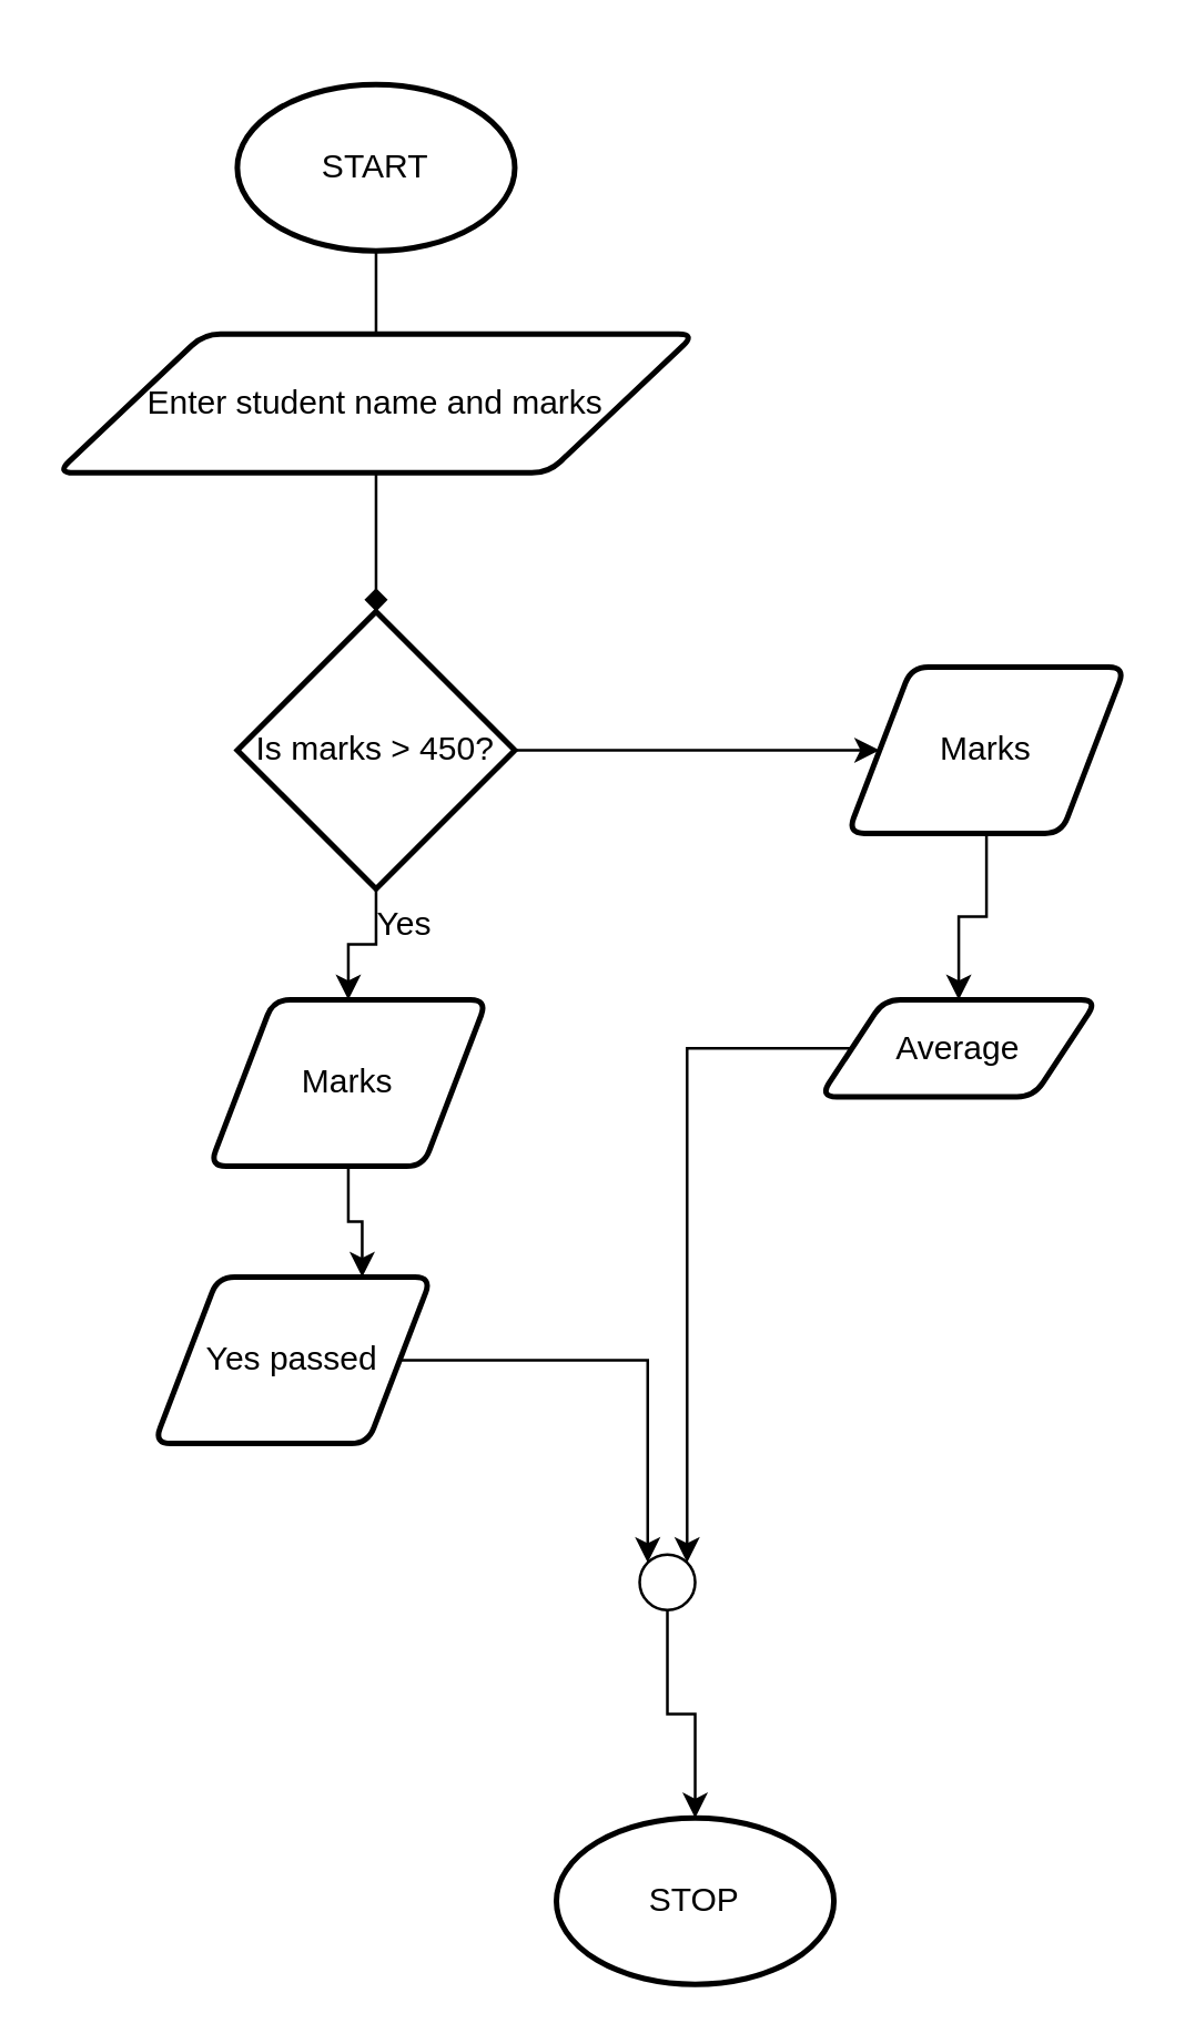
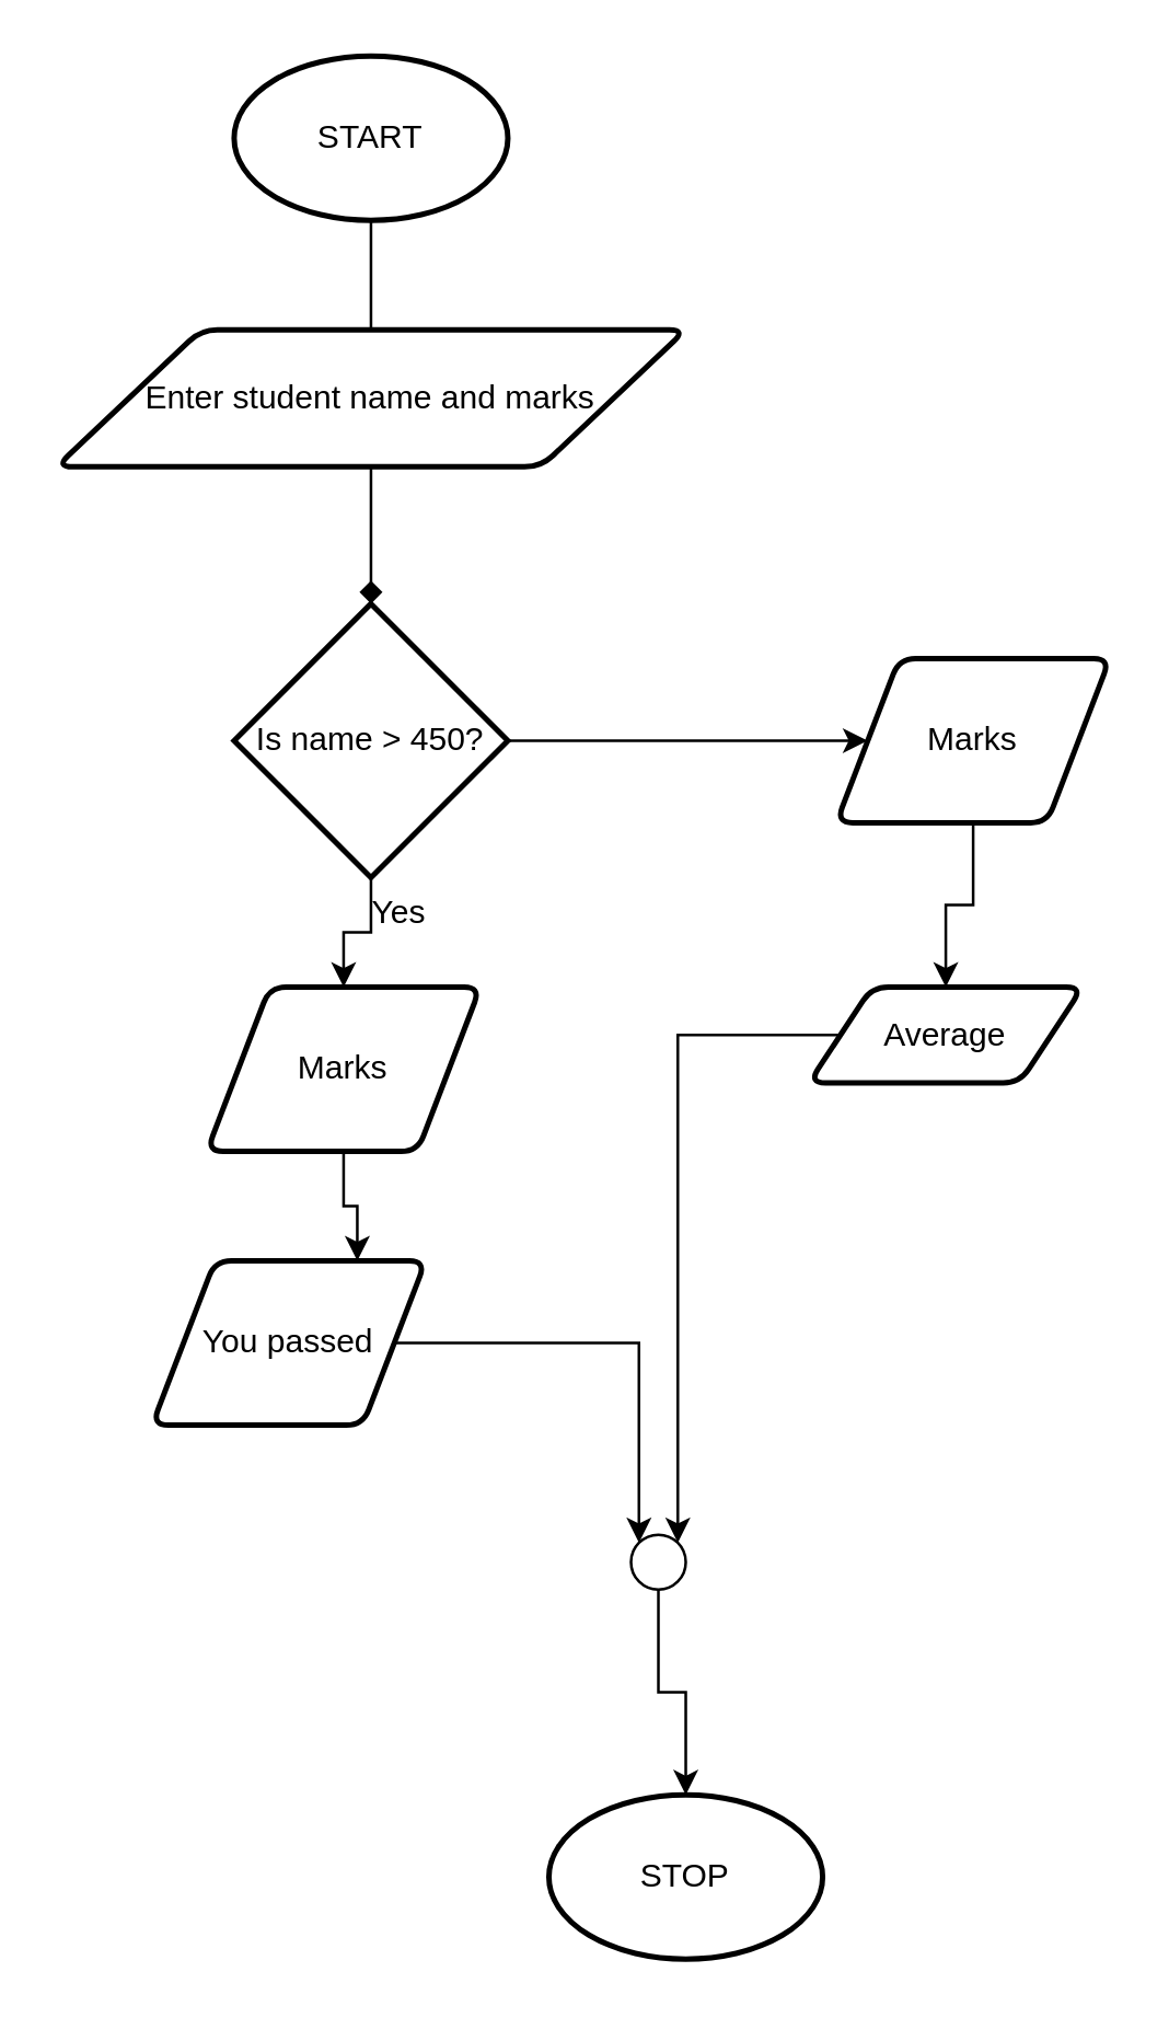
  <mxCell id="0" />
  <mxCell id="1" parent="0" />
  <mxCell id="2" style="edgeStyle=orthogonalEdgeStyle;rounded=0;orthogonalLoop=1;jettySize=auto;html=1;endArrow=none;" edge="1" parent="1" source="3" target="5"><mxGeometry relative="1" as="geometry" /></mxCell>
- <mxCell id="3" value="START" style="strokeWidth=2;html=1;shape=mxgraph.flowchart.start_1;whiteSpace=wrap;" vertex="1" parent="1"><mxGeometry x="85" y="30" width="100" height="60" as="geometry" /></mxCell>
+ <mxCell id="3" value="START" style="strokeWidth=2;html=1;shape=mxgraph.flowchart.start_1;whiteSpace=wrap;" vertex="1" parent="1"><mxGeometry x="85" y="20" width="100" height="60" as="geometry" /></mxCell>
  <mxCell id="4" style="edgeStyle=orthogonalEdgeStyle;rounded=0;orthogonalLoop=1;jettySize=auto;html=1;entryX=0.5;entryY=0;entryDx=0;entryDy=0;entryPerimeter=0;endArrow=diamond;" edge="1" parent="1" source="5" target="8"><mxGeometry relative="1" as="geometry" /></mxCell>
  <mxCell id="5" value="Enter student name and marks" style="shape=parallelogram;html=1;strokeWidth=2;perimeter=parallelogramPerimeter;whiteSpace=wrap;rounded=1;arcSize=12;size=0.23;" vertex="1" parent="1"><mxGeometry x="20" y="120" width="230" height="50" as="geometry" /></mxCell>
  <mxCell id="6" style="edgeStyle=orthogonalEdgeStyle;rounded=0;orthogonalLoop=1;jettySize=auto;html=1;entryX=0.5;entryY=0;entryDx=0;entryDy=0;" edge="1" parent="1" source="8" target="10"><mxGeometry relative="1" as="geometry" /></mxCell>
  <mxCell id="7" style="edgeStyle=orthogonalEdgeStyle;rounded=0;orthogonalLoop=1;jettySize=auto;html=1;entryX=0;entryY=0.5;entryDx=0;entryDy=0;" edge="1" parent="1" source="8" target="15"><mxGeometry relative="1" as="geometry" /></mxCell>
- <mxCell id="8" value="Is marks &amp;gt; 450?" style="strokeWidth=2;html=1;shape=mxgraph.flowchart.decision;whiteSpace=wrap;" vertex="1" parent="1"><mxGeometry x="85" y="220" width="100" height="100" as="geometry" /></mxCell>
+ <mxCell id="8" value="Is name &amp;gt; 450?" style="strokeWidth=2;html=1;shape=mxgraph.flowchart.decision;whiteSpace=wrap;" vertex="1" parent="1"><mxGeometry x="85" y="220" width="100" height="100" as="geometry" /></mxCell>
  <mxCell id="9" style="edgeStyle=orthogonalEdgeStyle;rounded=0;orthogonalLoop=1;jettySize=auto;html=1;entryX=0.75;entryY=0;entryDx=0;entryDy=0;" edge="1" parent="1" source="10" target="12"><mxGeometry relative="1" as="geometry" /></mxCell>
  <mxCell id="10" value="Marks" style="shape=parallelogram;html=1;strokeWidth=2;perimeter=parallelogramPerimeter;whiteSpace=wrap;rounded=1;arcSize=12;size=0.23;" vertex="1" parent="1"><mxGeometry x="75" y="360" width="100" height="60" as="geometry" /></mxCell>
  <mxCell id="11" style="edgeStyle=orthogonalEdgeStyle;rounded=0;orthogonalLoop=1;jettySize=auto;html=1;entryX=0.145;entryY=0.145;entryDx=0;entryDy=0;entryPerimeter=0;" edge="1" parent="1" source="12" target="19"><mxGeometry relative="1" as="geometry" /></mxCell>
- <mxCell id="12" value="Yes passed" style="shape=parallelogram;html=1;strokeWidth=2;perimeter=parallelogramPerimeter;whiteSpace=wrap;rounded=1;arcSize=12;size=0.23;" vertex="1" parent="1"><mxGeometry x="55" y="460" width="100" height="60" as="geometry" /></mxCell>
+ <mxCell id="12" value="You passed" style="shape=parallelogram;html=1;strokeWidth=2;perimeter=parallelogramPerimeter;whiteSpace=wrap;rounded=1;arcSize=12;size=0.23;" vertex="1" parent="1"><mxGeometry x="55" y="460" width="100" height="60" as="geometry" /></mxCell>
  <mxCell id="13" value="Yes" style="text;html=1;align=center;verticalAlign=middle;resizable=0;points=[];autosize=1;strokeColor=none;fillColor=none;" vertex="1" parent="1"><mxGeometry x="125" y="318" width="40" height="30" as="geometry" /></mxCell>
  <mxCell id="14" style="edgeStyle=orthogonalEdgeStyle;rounded=0;orthogonalLoop=1;jettySize=auto;html=1;entryX=0.5;entryY=0;entryDx=0;entryDy=0;" edge="1" parent="1" source="15" target="17"><mxGeometry relative="1" as="geometry" /></mxCell>
  <mxCell id="15" value="Marks" style="shape=parallelogram;html=1;strokeWidth=2;perimeter=parallelogramPerimeter;whiteSpace=wrap;rounded=1;arcSize=12;size=0.23;" vertex="1" parent="1"><mxGeometry x="305" y="240" width="100" height="60" as="geometry" /></mxCell>
  <mxCell id="16" style="edgeStyle=orthogonalEdgeStyle;rounded=0;orthogonalLoop=1;jettySize=auto;html=1;entryX=0.855;entryY=0.145;entryDx=0;entryDy=0;entryPerimeter=0;" edge="1" parent="1" source="17" target="19"><mxGeometry relative="1" as="geometry" /></mxCell>
  <mxCell id="17" value="Average" style="shape=parallelogram;html=1;strokeWidth=2;perimeter=parallelogramPerimeter;whiteSpace=wrap;rounded=1;arcSize=12;size=0.23;" vertex="1" parent="1"><mxGeometry x="295" y="360" width="100" height="35" as="geometry" /></mxCell>
  <mxCell id="18" style="edgeStyle=orthogonalEdgeStyle;rounded=0;orthogonalLoop=1;jettySize=auto;html=1;" edge="1" parent="1" source="19" target="20"><mxGeometry relative="1" as="geometry" /></mxCell>
  <mxCell id="19" value="" style="verticalLabelPosition=bottom;verticalAlign=top;html=1;shape=mxgraph.flowchart.on-page_reference;" vertex="1" parent="1"><mxGeometry x="230" y="560" width="20" height="20" as="geometry" /></mxCell>
  <mxCell id="20" value="STOP" style="strokeWidth=2;html=1;shape=mxgraph.flowchart.start_1;whiteSpace=wrap;" vertex="1" parent="1"><mxGeometry x="200" y="655" width="100" height="60" as="geometry" /></mxCell>
